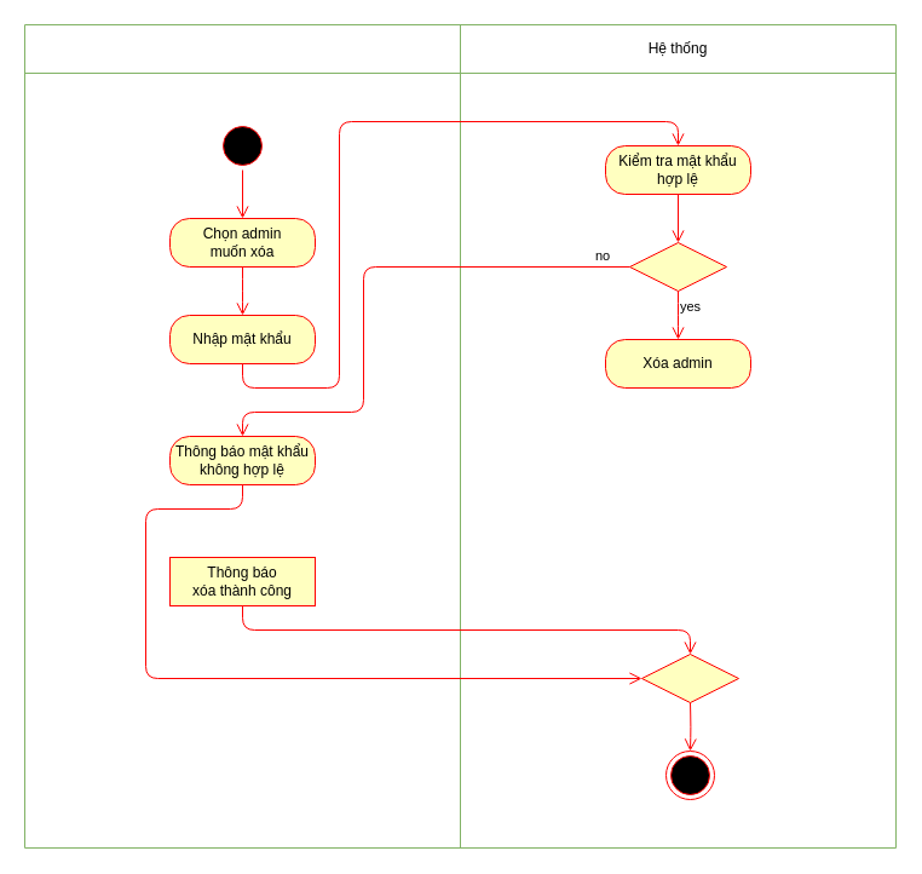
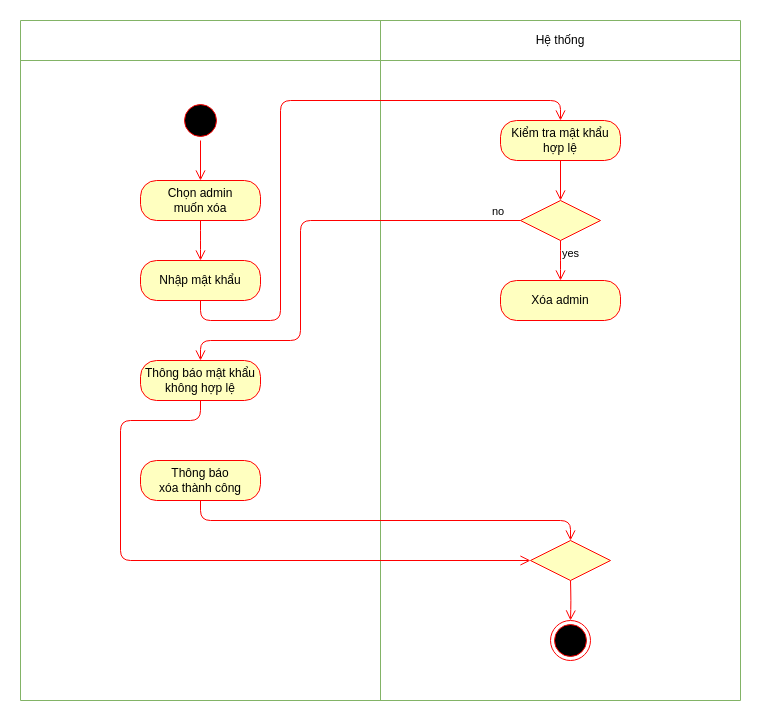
  <mxCell id="0" />
  <mxCell id="1" parent="0" />
  <mxCell id="2" value="" style="endArrow=none;html=1;fillColor=#d5e8d4;strokeColor=#82b366;" edge="1" parent="1"><mxGeometry width="50" height="50" relative="1" as="geometry"><mxPoint x="20" y="20" as="sourcePoint" /><mxPoint x="740" y="20" as="targetPoint" /></mxGeometry></mxCell>
  <mxCell id="3" value="" style="endArrow=none;html=1;fillColor=#d5e8d4;strokeColor=#82b366;" edge="1" parent="1"><mxGeometry width="50" height="50" relative="1" as="geometry"><mxPoint x="380" y="700" as="sourcePoint" /><mxPoint x="380" y="20" as="targetPoint" /></mxGeometry></mxCell>
  <mxCell id="4" value="Hệ thống" style="text;html=1;strokeColor=none;fillColor=none;align=center;verticalAlign=middle;whiteSpace=wrap;rounded=0;" vertex="1" parent="1"><mxGeometry x="520" y="30" width="80" height="20" as="geometry" /></mxCell>
  <mxCell id="5" value="" style="endArrow=none;html=1;fillColor=#d5e8d4;strokeColor=#82b366;" edge="1" parent="1"><mxGeometry width="50" height="50" relative="1" as="geometry"><mxPoint x="20" y="60" as="sourcePoint" /><mxPoint x="740" y="60" as="targetPoint" /></mxGeometry></mxCell>
  <mxCell id="6" value="" style="endArrow=none;html=1;fillColor=#d5e8d4;strokeColor=#82b366;" edge="1" parent="1"><mxGeometry width="50" height="50" relative="1" as="geometry"><mxPoint x="20" y="700" as="sourcePoint" /><mxPoint x="20" y="20" as="targetPoint" /></mxGeometry></mxCell>
  <mxCell id="7" value="" style="endArrow=none;html=1;fillColor=#d5e8d4;strokeColor=#82b366;" edge="1" parent="1"><mxGeometry width="50" height="50" relative="1" as="geometry"><mxPoint x="740" y="700" as="sourcePoint" /><mxPoint x="740" y="20" as="targetPoint" /></mxGeometry></mxCell>
  <mxCell id="8" value="" style="ellipse;html=1;shape=startState;fillColor=#000000;strokeColor=#ff0000;" vertex="1" parent="1"><mxGeometry x="180" y="100" width="40" height="40" as="geometry" /></mxCell>
  <mxCell id="9" value="" style="ellipse;html=1;shape=endState;fillColor=#000000;strokeColor=#ff0000;" vertex="1" parent="1"><mxGeometry x="550" y="620" width="40" height="40" as="geometry" /></mxCell>
  <mxCell id="10" value="" style="endArrow=none;html=1;fillColor=#d5e8d4;strokeColor=#82b366;" edge="1" parent="1"><mxGeometry width="50" height="50" relative="1" as="geometry"><mxPoint x="20" y="700" as="sourcePoint" /><mxPoint x="740" y="700" as="targetPoint" /></mxGeometry></mxCell>
  <mxCell id="11" value="" style="edgeStyle=orthogonalEdgeStyle;html=1;verticalAlign=bottom;endArrow=open;endSize=8;strokeColor=#ff0000;exitX=0.5;exitY=1;exitDx=0;exitDy=0;entryX=0.5;entryY=0;entryDx=0;entryDy=0;" edge="1" parent="1" target="9"><mxGeometry relative="1" as="geometry"><mxPoint x="220" y="270" as="targetPoint" /><mxPoint x="570" y="580" as="sourcePoint" /></mxGeometry></mxCell>
  <mxCell id="12" value="Chọn admin&lt;br&gt;muốn xóa" style="rounded=1;whiteSpace=wrap;html=1;arcSize=40;fontColor=#000000;fillColor=#ffffc0;strokeColor=#ff0000;" vertex="1" parent="1"><mxGeometry x="140" y="180" width="120" height="40" as="geometry" /></mxCell>
  <mxCell id="13" value="" style="edgeStyle=orthogonalEdgeStyle;html=1;verticalAlign=bottom;endArrow=open;endSize=8;strokeColor=#ff0000;" edge="1" source="12" parent="1"><mxGeometry relative="1" as="geometry"><mxPoint x="200" y="260" as="targetPoint" /></mxGeometry></mxCell>
  <mxCell id="14" value="" style="edgeStyle=orthogonalEdgeStyle;html=1;verticalAlign=bottom;endArrow=open;endSize=8;strokeColor=#ff0000;exitX=0.5;exitY=1;exitDx=0;exitDy=0;entryX=0.5;entryY=0;entryDx=0;entryDy=0;" edge="1" parent="1" source="8" target="12"><mxGeometry relative="1" as="geometry"><mxPoint x="210" y="270" as="targetPoint" /><mxPoint x="210" y="230" as="sourcePoint" /></mxGeometry></mxCell>
  <mxCell id="15" value="Nhập mật khẩu" style="rounded=1;whiteSpace=wrap;html=1;arcSize=40;fontColor=#000000;fillColor=#ffffc0;strokeColor=#ff0000;" vertex="1" parent="1"><mxGeometry x="140" y="260" width="120" height="40" as="geometry" /></mxCell>
  <mxCell id="16" value="Kiểm tra mật khẩu&lt;br&gt;hợp lệ" style="rounded=1;whiteSpace=wrap;html=1;arcSize=40;fontColor=#000000;fillColor=#ffffc0;strokeColor=#ff0000;" vertex="1" parent="1"><mxGeometry x="500" y="120" width="120" height="40" as="geometry" /></mxCell>
  <mxCell id="17" value="" style="rhombus;whiteSpace=wrap;html=1;fillColor=#ffffc0;strokeColor=#ff0000;" vertex="1" parent="1"><mxGeometry x="520" y="200" width="80" height="40" as="geometry" /></mxCell>
  <mxCell id="18" value="no" style="edgeStyle=orthogonalEdgeStyle;html=1;align=left;verticalAlign=bottom;endArrow=open;endSize=8;strokeColor=#ff0000;entryX=0.5;entryY=0;entryDx=0;entryDy=0;" edge="1" source="17" parent="1" target="25"><mxGeometry x="-0.87" relative="1" as="geometry"><mxPoint x="700" y="220" as="targetPoint" /><Array as="points"><mxPoint x="300" y="220" /><mxPoint x="300" y="340" /><mxPoint x="200" y="340" /></Array><mxPoint as="offset" /></mxGeometry></mxCell>
  <mxCell id="19" value="yes" style="edgeStyle=orthogonalEdgeStyle;html=1;align=left;verticalAlign=top;endArrow=open;endSize=8;strokeColor=#ff0000;" edge="1" source="17" parent="1"><mxGeometry x="-1" relative="1" as="geometry"><mxPoint x="560" y="280" as="targetPoint" /></mxGeometry></mxCell>
  <mxCell id="20" value="Xóa admin" style="rounded=1;whiteSpace=wrap;html=1;arcSize=40;fontColor=#000000;fillColor=#ffffc0;strokeColor=#ff0000;" vertex="1" parent="1"><mxGeometry x="500" y="280" width="120" height="40" as="geometry" /></mxCell>
  <mxCell id="21" value="" style="edgeStyle=orthogonalEdgeStyle;html=1;verticalAlign=bottom;endArrow=open;endSize=8;strokeColor=#ff0000;exitX=0.5;exitY=1;exitDx=0;exitDy=0;entryX=0.5;entryY=0;entryDx=0;entryDy=0;" edge="1" parent="1" source="15" target="16"><mxGeometry relative="1" as="geometry"><mxPoint x="210" y="270" as="targetPoint" /><mxPoint x="210" y="230" as="sourcePoint" /><Array as="points"><mxPoint x="200" y="320" /><mxPoint x="280" y="320" /><mxPoint x="280" y="100" /><mxPoint x="560" y="100" /></Array></mxGeometry></mxCell>
  <mxCell id="22" value="" style="edgeStyle=orthogonalEdgeStyle;html=1;verticalAlign=bottom;endArrow=open;endSize=8;strokeColor=#ff0000;exitX=0.5;exitY=1;exitDx=0;exitDy=0;entryX=0.5;entryY=0;entryDx=0;entryDy=0;" edge="1" parent="1" source="16" target="17"><mxGeometry relative="1" as="geometry"><mxPoint x="570" y="570" as="targetPoint" /><mxPoint x="570" y="530" as="sourcePoint" /></mxGeometry></mxCell>
- <mxCell id="23" value="Thông báo&lt;br&gt;xóa thành công" style="whiteSpace=wrap;html=1;arcSize=40;fontColor=#000000;fillColor=#ffffc0;strokeColor=#ff0000;rounded=0;" vertex="1" parent="1"><mxGeometry x="140" y="460" width="120" height="40" as="geometry" /></mxCell>
+ <mxCell id="23" value="Thông báo&lt;br&gt;xóa thành công" style="rounded=1;whiteSpace=wrap;html=1;arcSize=40;fontColor=#000000;fillColor=#ffffc0;strokeColor=#ff0000;" vertex="1" parent="1"><mxGeometry x="140" y="460" width="120" height="40" as="geometry" /></mxCell>
  <mxCell id="24" value="" style="edgeStyle=orthogonalEdgeStyle;html=1;verticalAlign=bottom;endArrow=open;endSize=8;strokeColor=#ff0000;entryX=0.5;entryY=0;entryDx=0;entryDy=0;" edge="1" source="23" parent="1" target="27"><mxGeometry relative="1" as="geometry"><mxPoint x="200" y="560" as="targetPoint" /><Array as="points"><mxPoint x="200" y="520" /><mxPoint x="570" y="520" /></Array></mxGeometry></mxCell>
  <mxCell id="25" value="Thông báo mật khẩu&lt;br&gt;không hợp lệ" style="rounded=1;whiteSpace=wrap;html=1;arcSize=40;fontColor=#000000;fillColor=#ffffc0;strokeColor=#ff0000;" vertex="1" parent="1"><mxGeometry x="140" y="360" width="120" height="40" as="geometry" /></mxCell>
  <mxCell id="26" value="" style="edgeStyle=orthogonalEdgeStyle;html=1;verticalAlign=bottom;endArrow=open;endSize=8;strokeColor=#ff0000;exitX=0.5;exitY=1;exitDx=0;exitDy=0;entryX=0;entryY=0.5;entryDx=0;entryDy=0;" edge="1" source="25" parent="1" target="27"><mxGeometry relative="1" as="geometry"><mxPoint x="50" y="390" as="targetPoint" /><Array as="points"><mxPoint x="200" y="420" /><mxPoint x="120" y="420" /><mxPoint x="120" y="560" /></Array></mxGeometry></mxCell>
  <mxCell id="27" value="" style="rhombus;whiteSpace=wrap;html=1;fillColor=#ffffc0;strokeColor=#ff0000;" vertex="1" parent="1"><mxGeometry x="530" y="540" width="80" height="40" as="geometry" /></mxCell>
